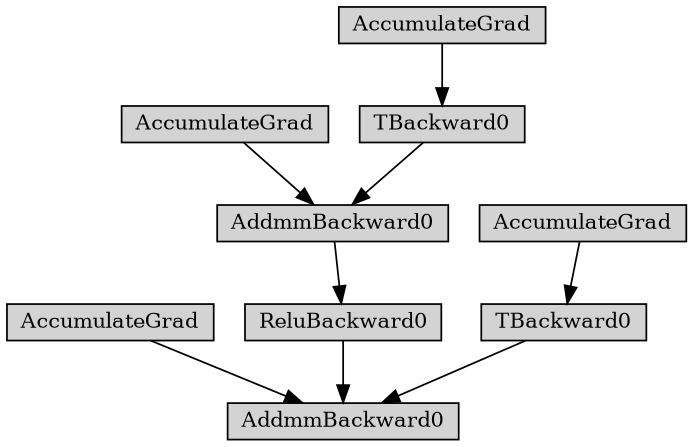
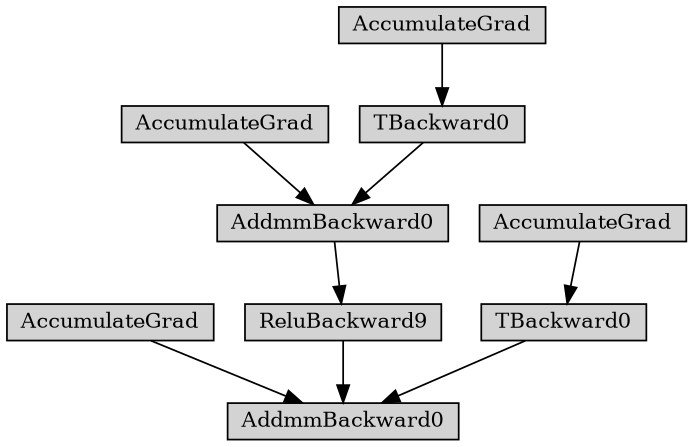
  digraph {
    node [align=left fontsize=12 ranksep=0.1 shape=box style=filled]
    n1 [height=0.2 label=AddmmBackward0]
    n2 [height=0.2 label=AccumulateGrad]
-   n3 [height=0.2 label=ReluBackward0]
+   n3 [height=0.2 label=ReluBackward9]
    n4 [height=0.2 label=AddmmBackward0]
    n5 [height=0.2 label=AccumulateGrad]
    n6 [height=0.2 label=TBackward0]
    n7 [height=0.2 label=AccumulateGrad]
    n8 [height=0.2 label=TBackward0]
    n9 [height=0.2 label=AccumulateGrad]
    n2 -> n1
    n3 -> n1
    n4 -> n3
    n5 -> n4
    n6 -> n4
    n7 -> n6
    n8 -> n1
    n9 -> n8
  }
